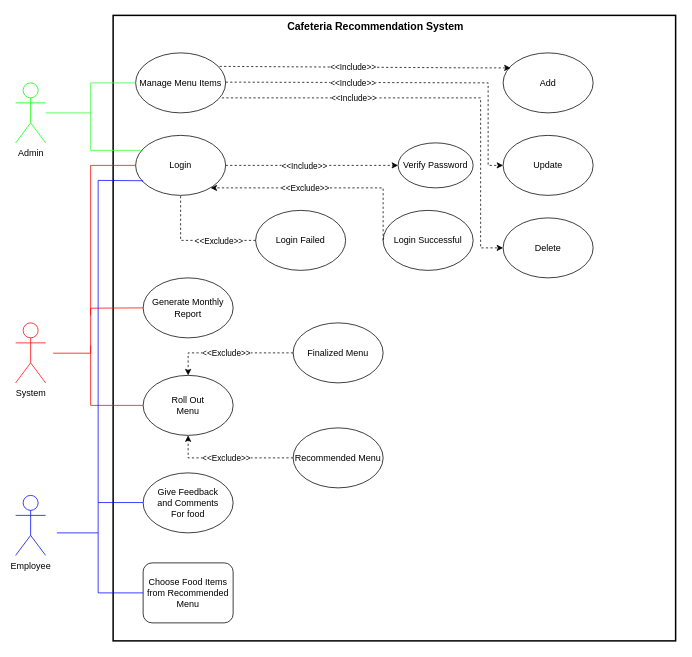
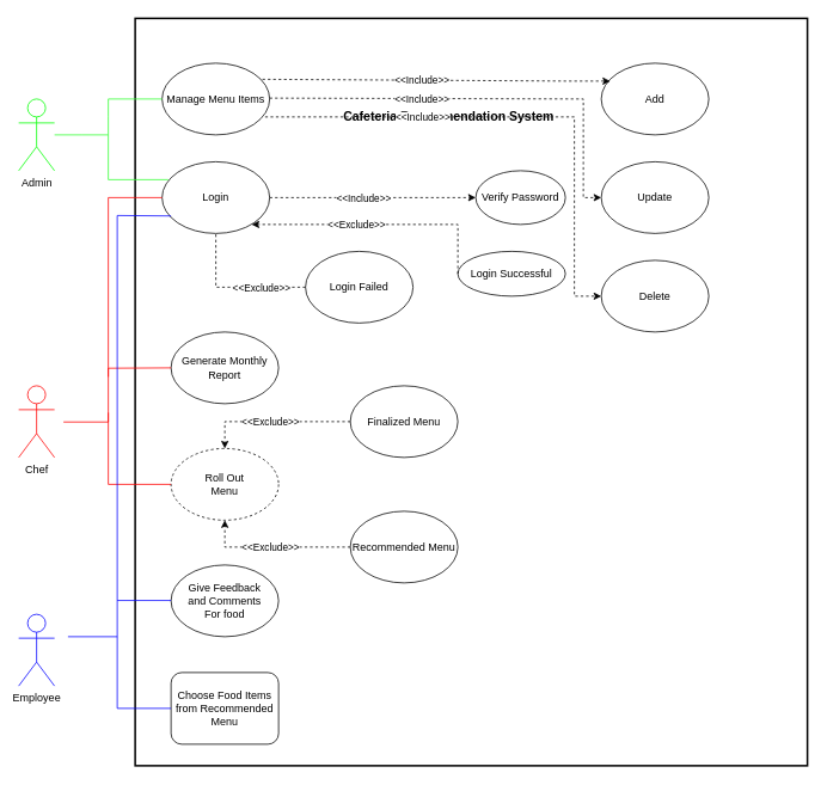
  <mxCell id="0" />
  <mxCell id="1" parent="0" />
  <mxCell id="2" value="" style="rounded=0;whiteSpace=wrap;html=1;strokeWidth=2;" vertex="1" parent="1"><mxGeometry x="150" y="20" width="750" height="834" as="geometry" /></mxCell>
- <mxCell id="3" value="&lt;b&gt;&lt;font style=&quot;font-size: 14px;&quot;&gt;Cafeteria Recommendation System&lt;/font&gt;&lt;/b&gt;" style="text;html=1;align=center;verticalAlign=middle;whiteSpace=wrap;rounded=0;" vertex="1" parent="1"><mxGeometry x="370" y="20" width="260" height="30" as="geometry" /></mxCell>
+ <mxCell id="3" value="&lt;b&gt;&lt;font style=&quot;font-size: 14px;&quot;&gt;Cafeteria Recommendation System&lt;/font&gt;&lt;/b&gt;" style="text;html=1;align=center;verticalAlign=middle;whiteSpace=wrap;rounded=0;" vertex="1" parent="1"><mxGeometry x="370" y="115" width="260" height="30" as="geometry" /></mxCell>
  <mxCell id="4" value="Admin" style="shape=umlActor;verticalLabelPosition=bottom;verticalAlign=top;html=1;outlineConnect=0;strokeColor=#00FF00;" vertex="1" parent="1"><mxGeometry x="20" y="110" width="40" height="80" as="geometry" /></mxCell>
  <mxCell id="5" value="Manage Menu Items" style="ellipse;whiteSpace=wrap;html=1;" vertex="1" parent="1"><mxGeometry x="180" y="70" width="120" height="80" as="geometry" /></mxCell>
  <mxCell id="6" value="Add" style="ellipse;whiteSpace=wrap;html=1;" vertex="1" parent="1"><mxGeometry x="670" y="70" width="120" height="80" as="geometry" /></mxCell>
  <mxCell id="7" value="Update" style="ellipse;whiteSpace=wrap;html=1;" vertex="1" parent="1"><mxGeometry x="670" y="180" width="120" height="80" as="geometry" /></mxCell>
  <mxCell id="8" value="Delete" style="ellipse;whiteSpace=wrap;html=1;" vertex="1" parent="1"><mxGeometry x="670" y="290" width="120" height="80" as="geometry" /></mxCell>
  <mxCell id="9" value="Login" style="ellipse;whiteSpace=wrap;html=1;" vertex="1" parent="1"><mxGeometry x="180" y="180" width="120" height="80" as="geometry" /></mxCell>
  <mxCell id="10" value="Verify Password" style="ellipse;whiteSpace=wrap;html=1;" vertex="1" parent="1"><mxGeometry x="530" y="190" width="100" height="60" as="geometry" /></mxCell>
- <mxCell id="11" value="Login Successful" style="ellipse;whiteSpace=wrap;html=1;" vertex="1" parent="1"><mxGeometry x="510" y="280" width="120" height="80" as="geometry" /></mxCell>
- <mxCell id="12" value="Employee" style="shape=umlActor;verticalLabelPosition=bottom;verticalAlign=top;html=1;outlineConnect=0;strokeColor=#0000FF;" vertex="1" parent="1"><mxGeometry x="20" y="660" width="40" height="80" as="geometry" /></mxCell>
+ <mxCell id="11" value="Login Successful" style="ellipse;whiteSpace=wrap;html=1;" vertex="1" parent="1"><mxGeometry x="510" y="280" width="120" height="50" as="geometry" /></mxCell>
+ <mxCell id="12" value="Employee" style="shape=umlActor;verticalLabelPosition=bottom;verticalAlign=top;html=1;outlineConnect=0;strokeColor=#0000FF;" vertex="1" parent="1"><mxGeometry x="20" y="685" width="40" height="80" as="geometry" /></mxCell>
  <mxCell id="13" value="Generate Monthly&lt;br&gt;Report" style="ellipse;whiteSpace=wrap;html=1;" vertex="1" parent="1"><mxGeometry x="190" y="370" width="120" height="80" as="geometry" /></mxCell>
- <mxCell id="14" value="Roll Out&lt;br&gt;Menu" style="ellipse;whiteSpace=wrap;html=1;" vertex="1" parent="1"><mxGeometry x="190" y="500" width="120" height="80" as="geometry" /></mxCell>
- <mxCell id="15" value="System" style="shape=umlActor;verticalLabelPosition=bottom;verticalAlign=top;html=1;outlineConnect=0;strokeColor=#FF0000;" vertex="1" parent="1"><mxGeometry x="20" y="430" width="40" height="80" as="geometry" /></mxCell>
+ <mxCell id="14" value="Roll Out&lt;br&gt;Menu" style="ellipse;whiteSpace=wrap;html=1;dashed=1;" vertex="1" parent="1"><mxGeometry x="190" y="500" width="120" height="80" as="geometry" /></mxCell>
+ <mxCell id="15" value="Chef" style="shape=umlActor;verticalLabelPosition=bottom;verticalAlign=top;html=1;outlineConnect=0;strokeColor=#FF0000;" vertex="1" parent="1"><mxGeometry x="20" y="430" width="40" height="80" as="geometry" /></mxCell>
  <mxCell id="16" value="Login Failed" style="ellipse;whiteSpace=wrap;html=1;" vertex="1" parent="1"><mxGeometry x="340" y="280" width="120" height="80" as="geometry" /></mxCell>
  <mxCell id="17" value="Give Feedback &lt;br&gt;and Comments&lt;br&gt;For food" style="ellipse;whiteSpace=wrap;html=1;" vertex="1" parent="1"><mxGeometry x="190" y="630" width="120" height="80" as="geometry" /></mxCell>
  <mxCell id="18" value="Choose Food Items from Recommended Menu" style="whiteSpace=wrap;html=1;rounded=1;" vertex="1" parent="1"><mxGeometry x="190" y="750" width="120" height="80" as="geometry" /></mxCell>
  <mxCell id="19" value="Finalized Menu" style="ellipse;whiteSpace=wrap;html=1;" vertex="1" parent="1"><mxGeometry x="390" y="430" width="120" height="80" as="geometry" /></mxCell>
  <mxCell id="20" value="" style="endArrow=none;html=1;rounded=0;fillColor=#33FF33;strokeColor=#33FF33;" edge="1" parent="1" source="4" target="5"><mxGeometry width="50" height="50" relative="1" as="geometry"><mxPoint x="60" y="170" as="sourcePoint" /><mxPoint x="110" y="130" as="targetPoint" /><Array as="points"><mxPoint x="90" y="150" /><mxPoint x="120" y="150" /><mxPoint x="120" y="130" /><mxPoint x="120" y="110" /></Array></mxGeometry></mxCell>
  <mxCell id="21" value="" style="endArrow=none;html=1;rounded=0;fillColor=#33FF33;strokeColor=#33FF33;" edge="1" parent="1"><mxGeometry width="50" height="50" relative="1" as="geometry"><mxPoint x="120" y="150" as="sourcePoint" /><mxPoint x="187" y="200" as="targetPoint" /><Array as="points"><mxPoint x="120" y="200" /></Array></mxGeometry></mxCell>
  <mxCell id="22" value="" style="endArrow=none;html=1;rounded=0;strokeColor=#FF0000;" edge="1" parent="1"><mxGeometry width="50" height="50" relative="1" as="geometry"><mxPoint x="70" y="470.42" as="sourcePoint" /><mxPoint x="190" y="410" as="targetPoint" /><Array as="points"><mxPoint x="120" y="470.42" /><mxPoint x="120" y="410.42" /></Array></mxGeometry></mxCell>
  <mxCell id="23" value="" style="endArrow=none;html=1;rounded=0;exitX=0;exitY=0.5;exitDx=0;exitDy=0;strokeColor=#FF0000;" edge="1" parent="1" source="14"><mxGeometry width="50" height="50" relative="1" as="geometry"><mxPoint x="120" y="480" as="sourcePoint" /><mxPoint x="120" y="460" as="targetPoint" /><Array as="points"><mxPoint x="120" y="540" /></Array></mxGeometry></mxCell>
  <mxCell id="24" value="" style="endArrow=none;html=1;rounded=0;entryX=0;entryY=0.5;entryDx=0;entryDy=0;fillColor=#FF0000;strokeColor=#FF0000;" edge="1" parent="1" target="9"><mxGeometry width="50" height="50" relative="1" as="geometry"><mxPoint x="120" y="420" as="sourcePoint" /><mxPoint x="190" y="241" as="targetPoint" /><Array as="points"><mxPoint x="120" y="220" /></Array></mxGeometry></mxCell>
  <mxCell id="25" value="" style="endArrow=none;html=1;rounded=0;entryX=0.083;entryY=0.756;entryDx=0;entryDy=0;entryPerimeter=0;strokeColor=#0000FF;" edge="1" parent="1" target="9"><mxGeometry width="50" height="50" relative="1" as="geometry"><mxPoint x="75" y="710" as="sourcePoint" /><mxPoint x="130" y="240" as="targetPoint" /><Array as="points"><mxPoint x="130" y="710" /><mxPoint x="130" y="240" /></Array></mxGeometry></mxCell>
  <mxCell id="26" value="" style="endArrow=none;html=1;rounded=0;exitX=0;exitY=0.5;exitDx=0;exitDy=0;strokeColor=#0000FF;" edge="1" parent="1" source="18"><mxGeometry width="50" height="50" relative="1" as="geometry"><mxPoint x="130" y="770" as="sourcePoint" /><mxPoint x="130" y="710" as="targetPoint" /><Array as="points"><mxPoint x="130" y="790" /></Array></mxGeometry></mxCell>
  <mxCell id="27" value="" style="endArrow=none;html=1;rounded=0;strokeColor=#0000FF;" edge="1" parent="1"><mxGeometry width="50" height="50" relative="1" as="geometry"><mxPoint x="130" y="669.58" as="sourcePoint" /><mxPoint x="190" y="669.58" as="targetPoint" /></mxGeometry></mxCell>
  <mxCell id="28" value="Recommended Menu" style="ellipse;whiteSpace=wrap;html=1;" vertex="1" parent="1"><mxGeometry x="390" y="570" width="120" height="80" as="geometry" /></mxCell>
  <mxCell id="29" value="" style="html=1;labelBackgroundColor=#ffffff;startArrow=none;startFill=0;startSize=6;endArrow=classic;endFill=1;endSize=6;jettySize=auto;orthogonalLoop=1;strokeWidth=1;dashed=1;fontSize=14;rounded=0;exitX=0.933;exitY=0.225;exitDx=0;exitDy=0;exitPerimeter=0;" edge="1" parent="1" source="5"><mxGeometry width="60" height="60" relative="1" as="geometry"><mxPoint x="300" y="110" as="sourcePoint" /><mxPoint x="680" y="90" as="targetPoint" /><Array as="points"><mxPoint x="630" y="90" /></Array></mxGeometry></mxCell>
  <mxCell id="30" value="&amp;lt;&amp;lt;Include&amp;gt;&amp;gt;" style="edgeLabel;html=1;align=center;verticalAlign=middle;resizable=0;points=[];" vertex="1" connectable="0" parent="29"><mxGeometry x="-0.098" y="1" relative="1" as="geometry"><mxPoint x="3" as="offset" /></mxGeometry></mxCell>
  <mxCell id="31" value="" style="html=1;labelBackgroundColor=#ffffff;startArrow=none;startFill=0;startSize=6;endArrow=classic;endFill=1;endSize=6;jettySize=auto;orthogonalLoop=1;strokeWidth=1;dashed=1;fontSize=14;rounded=0;exitX=0.933;exitY=0.225;exitDx=0;exitDy=0;exitPerimeter=0;entryX=0;entryY=0.5;entryDx=0;entryDy=0;" edge="1" parent="1" target="7"><mxGeometry width="60" height="60" relative="1" as="geometry"><mxPoint x="300" y="109" as="sourcePoint" /><mxPoint x="688" y="111" as="targetPoint" /><Array as="points"><mxPoint x="650" y="110" /><mxPoint x="650" y="220" /></Array></mxGeometry></mxCell>
  <mxCell id="32" value="&amp;lt;&amp;lt;Include&amp;gt;&amp;gt;" style="edgeLabel;html=1;align=center;verticalAlign=middle;resizable=0;points=[];" vertex="1" connectable="0" parent="31"><mxGeometry x="-0.098" y="1" relative="1" as="geometry"><mxPoint x="-47" y="1" as="offset" /></mxGeometry></mxCell>
  <mxCell id="33" value="" style="html=1;labelBackgroundColor=#ffffff;startArrow=none;startFill=0;startSize=6;endArrow=classic;endFill=1;endSize=6;jettySize=auto;orthogonalLoop=1;strokeWidth=1;dashed=1;fontSize=14;rounded=0;exitX=0.933;exitY=0.225;exitDx=0;exitDy=0;exitPerimeter=0;entryX=0;entryY=0.5;entryDx=0;entryDy=0;" edge="1" parent="1" target="8"><mxGeometry width="60" height="60" relative="1" as="geometry"><mxPoint x="295" y="130" as="sourcePoint" /><mxPoint x="665" y="241" as="targetPoint" /><Array as="points"><mxPoint x="640" y="130" /><mxPoint x="640" y="330" /></Array></mxGeometry></mxCell>
  <mxCell id="34" value="&amp;lt;&amp;lt;Include&amp;gt;&amp;gt;" style="edgeLabel;html=1;align=center;verticalAlign=middle;resizable=0;points=[];" vertex="1" connectable="0" parent="33"><mxGeometry x="-0.098" y="1" relative="1" as="geometry"><mxPoint x="-84" y="1" as="offset" /></mxGeometry></mxCell>
  <mxCell id="35" value="" style="html=1;labelBackgroundColor=#ffffff;startArrow=none;startFill=0;startSize=6;endArrow=classic;endFill=1;endSize=6;jettySize=auto;orthogonalLoop=1;strokeWidth=1;dashed=1;fontSize=14;rounded=0;exitX=0.933;exitY=0.225;exitDx=0;exitDy=0;exitPerimeter=0;entryX=0;entryY=0.5;entryDx=0;entryDy=0;" edge="1" parent="1" target="10"><mxGeometry width="60" height="60" relative="1" as="geometry"><mxPoint x="300" y="220" as="sourcePoint" /><mxPoint x="675" y="420" as="targetPoint" /><Array as="points"><mxPoint x="360" y="220" /></Array></mxGeometry></mxCell>
  <mxCell id="36" value="&amp;lt;&amp;lt;Include&amp;gt;&amp;gt;" style="edgeLabel;html=1;align=center;verticalAlign=middle;resizable=0;points=[];" vertex="1" connectable="0" parent="35"><mxGeometry x="-0.098" y="1" relative="1" as="geometry"><mxPoint y="1" as="offset" /></mxGeometry></mxCell>
  <mxCell id="37" value="" style="html=1;labelBackgroundColor=#ffffff;startArrow=none;startFill=0;startSize=6;endArrow=none;endFill=1;endSize=6;jettySize=auto;orthogonalLoop=1;strokeWidth=1;dashed=1;fontSize=14;rounded=0;exitX=0;exitY=0.5;exitDx=0;exitDy=0;entryX=0.5;entryY=1;entryDx=0;entryDy=0;" edge="1" parent="1" source="16" target="9"><mxGeometry width="60" height="60" relative="1" as="geometry"><mxPoint x="280" y="270" as="sourcePoint" /><mxPoint x="400" y="270" as="targetPoint" /><Array as="points"><mxPoint x="240" y="320" /></Array></mxGeometry></mxCell>
  <mxCell id="38" value="&amp;lt;&amp;lt;Exclude&amp;gt;&amp;gt;" style="edgeLabel;html=1;align=center;verticalAlign=middle;resizable=0;points=[];" vertex="1" connectable="0" parent="37"><mxGeometry x="-0.098" y="1" relative="1" as="geometry"><mxPoint x="22" y="-1" as="offset" /></mxGeometry></mxCell>
  <mxCell id="39" value="" style="html=1;labelBackgroundColor=#ffffff;startArrow=none;startFill=0;startSize=6;endArrow=classic;endFill=1;endSize=6;jettySize=auto;orthogonalLoop=1;strokeWidth=1;dashed=1;fontSize=14;rounded=0;exitX=0;exitY=0.5;exitDx=0;exitDy=0;" edge="1" parent="1" source="11"><mxGeometry width="60" height="60" relative="1" as="geometry"><mxPoint x="530" y="310" as="sourcePoint" /><mxPoint x="280" y="250" as="targetPoint" /><Array as="points"><mxPoint x="510" y="250" /></Array></mxGeometry></mxCell>
  <mxCell id="40" value="&amp;lt;&amp;lt;Exclude&amp;gt;&amp;gt;" style="edgeLabel;html=1;align=center;verticalAlign=middle;resizable=0;points=[];" vertex="1" connectable="0" parent="39"><mxGeometry x="-0.098" y="1" relative="1" as="geometry"><mxPoint x="-40" y="-1" as="offset" /></mxGeometry></mxCell>
  <mxCell id="41" value="" style="html=1;labelBackgroundColor=#ffffff;startArrow=none;startFill=0;startSize=6;endArrow=classic;endFill=1;endSize=6;jettySize=auto;orthogonalLoop=1;strokeWidth=1;dashed=1;fontSize=14;rounded=0;exitX=0;exitY=0.5;exitDx=0;exitDy=0;entryX=0.5;entryY=0;entryDx=0;entryDy=0;" edge="1" parent="1" target="14"><mxGeometry width="60" height="60" relative="1" as="geometry"><mxPoint x="390" y="470" as="sourcePoint" /><mxPoint x="290" y="410" as="targetPoint" /><Array as="points"><mxPoint x="250" y="470" /></Array></mxGeometry></mxCell>
  <mxCell id="42" value="&amp;lt;&amp;lt;Exclude&amp;gt;&amp;gt;" style="edgeLabel;html=1;align=center;verticalAlign=middle;resizable=0;points=[];" vertex="1" connectable="0" parent="41"><mxGeometry x="-0.098" y="1" relative="1" as="geometry"><mxPoint x="-13" y="-1" as="offset" /></mxGeometry></mxCell>
  <mxCell id="43" value="" style="html=1;labelBackgroundColor=#ffffff;startArrow=none;startFill=0;startSize=6;endArrow=classic;endFill=1;endSize=6;jettySize=auto;orthogonalLoop=1;strokeWidth=1;dashed=1;fontSize=14;rounded=0;exitX=0;exitY=0.5;exitDx=0;exitDy=0;entryX=0.5;entryY=1;entryDx=0;entryDy=0;" edge="1" parent="1" source="28" target="14"><mxGeometry width="60" height="60" relative="1" as="geometry"><mxPoint x="410" y="600" as="sourcePoint" /><mxPoint x="270" y="630" as="targetPoint" /><Array as="points"><mxPoint x="250" y="610" /></Array></mxGeometry></mxCell>
  <mxCell id="44" value="&amp;lt;&amp;lt;Exclude&amp;gt;&amp;gt;" style="edgeLabel;html=1;align=center;verticalAlign=middle;resizable=0;points=[];" vertex="1" connectable="0" parent="43"><mxGeometry x="-0.098" y="1" relative="1" as="geometry"><mxPoint x="-13" y="-1" as="offset" /></mxGeometry></mxCell>
